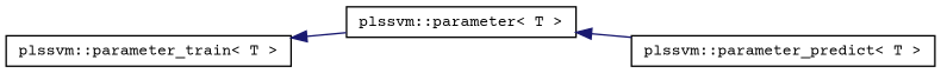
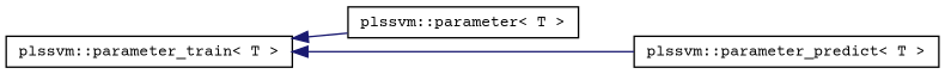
  digraph {
    fontname="Courier Prime"
    rankdir=LR
    node [color=black fillcolor=white fontname="Courier Prime" fontsize=10 shape=record style=filled]
    edge [color=midnightblue dir=back fontname="Courier Prime" fontsize=10 labelfontname=Helvetica labelfontsize=10 style=solid]
    n1 [height=0.2 label="plssvm::parameter\< T \>" width=0.4]
    n2 [height=0.2 label="plssvm::parameter_predict\< T \>" width=0.4]
    n3 [height=0.2 label="plssvm::parameter_train\< T \>" width=0.4]
-   n1 -> n2
+   n3 -> n2
    n3 -> n1
  }
